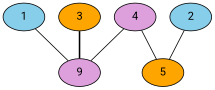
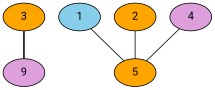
  strict graph {
    fontname=Roboto
    node [bipartite=0 fillcolor=plum fontname=Roboto style=filled]
    edge [fontname=Roboto style=solid]
    n1 [bipartite=1 label=9]
    1 [fillcolor=skyblue]
    5 [fillcolor=orange bipartite=""]
-   2 [fillcolor=skyblue]
+   2 [fillcolor=orange]
    3 [fillcolor=orange]
    4
-   1 -- n1
+   1 -- 5
    2 -- 5
    3 -- n1 [style=bold]
-   4 -- n1
    4 -- 5
  }
